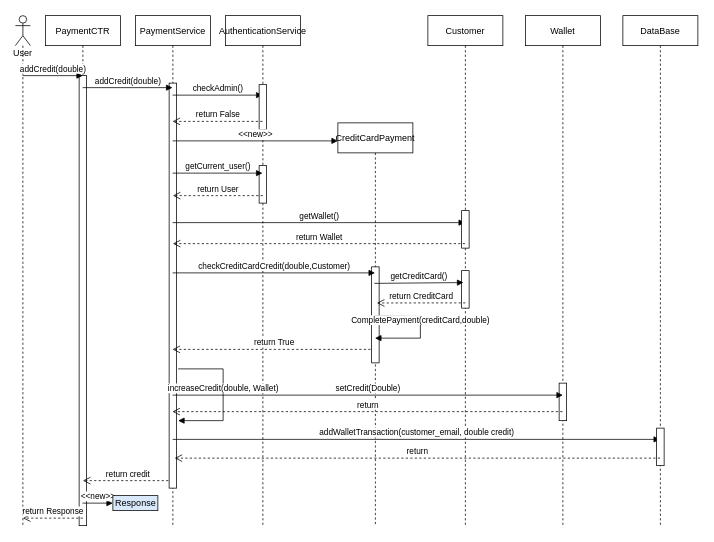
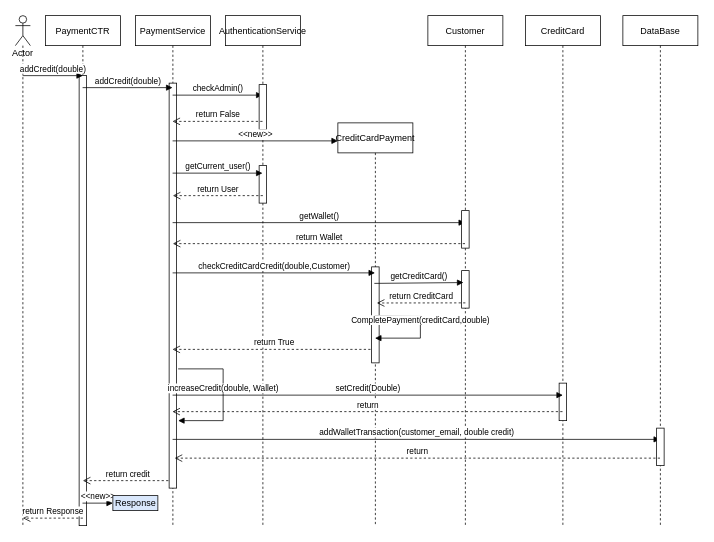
  <mxCell id="0" />
  <mxCell id="1" parent="0" />
  <mxCell id="2" value="PaymentCTR" style="shape=umlLifeline;perimeter=lifelinePerimeter;container=1;collapsible=0;recursiveResize=0;rounded=0;shadow=0;strokeWidth=1;" parent="1" vertex="1"><mxGeometry x="60" y="20" width="100" height="680" as="geometry" /></mxCell>
  <mxCell id="3" value="" style="html=1;points=[];perimeter=orthogonalPerimeter;" vertex="1" parent="2"><mxGeometry x="45" y="80" width="10" height="600" as="geometry" /></mxCell>
- <mxCell id="4" value="User" style="shape=umlLifeline;participant=umlActor;perimeter=lifelinePerimeter;whiteSpace=wrap;html=1;container=1;collapsible=0;recursiveResize=0;verticalAlign=top;spacingTop=36;outlineConnect=0;" parent="1" vertex="1"><mxGeometry x="20" y="20" width="20" height="680" as="geometry" /></mxCell>
+ <mxCell id="4" value="Actor" style="shape=umlLifeline;participant=umlActor;perimeter=lifelinePerimeter;whiteSpace=wrap;html=1;container=1;collapsible=0;recursiveResize=0;verticalAlign=top;spacingTop=36;outlineConnect=0;" parent="1" vertex="1"><mxGeometry x="20" y="20" width="20" height="680" as="geometry" /></mxCell>
  <mxCell id="5" value="addCredit(double)" style="html=1;verticalAlign=bottom;endArrow=block;rounded=0;" parent="1" edge="1"><mxGeometry width="80" relative="1" as="geometry"><mxPoint x="29.63" y="100" as="sourcePoint" /><mxPoint x="110" y="100" as="targetPoint" /></mxGeometry></mxCell>
  <mxCell id="6" value="PaymentService" style="shape=umlLifeline;perimeter=lifelinePerimeter;container=1;collapsible=0;recursiveResize=0;rounded=0;shadow=0;strokeWidth=1;" vertex="1" parent="1"><mxGeometry x="180" y="20" width="100" height="680" as="geometry" /></mxCell>
  <mxCell id="7" value="return credit" style="html=1;verticalAlign=bottom;endArrow=open;dashed=1;endSize=8;rounded=0;" edge="1" parent="6"><mxGeometry relative="1" as="geometry"><mxPoint x="50" y="620" as="sourcePoint" /><mxPoint x="-70" y="620" as="targetPoint" /></mxGeometry></mxCell>
  <mxCell id="8" value="" style="html=1;points=[];perimeter=orthogonalPerimeter;" vertex="1" parent="6"><mxGeometry x="45" y="90" width="10" height="540" as="geometry" /></mxCell>
  <mxCell id="9" value="addCredit(double)" style="html=1;verticalAlign=bottom;endArrow=block;rounded=0;" edge="1" parent="1" target="6"><mxGeometry width="80" relative="1" as="geometry"><mxPoint x="109.63" y="116" as="sourcePoint" /><mxPoint x="190" y="116" as="targetPoint" /></mxGeometry></mxCell>
  <mxCell id="10" value="checkAdmin()" style="html=1;verticalAlign=bottom;endArrow=block;rounded=0;" edge="1" parent="1"><mxGeometry width="80" relative="1" as="geometry"><mxPoint x="229.63" y="126" as="sourcePoint" /><mxPoint x="349.5" y="126" as="targetPoint" /></mxGeometry></mxCell>
  <mxCell id="11" value="AuthenticationService" style="shape=umlLifeline;perimeter=lifelinePerimeter;container=1;collapsible=0;recursiveResize=0;rounded=0;shadow=0;strokeWidth=1;" vertex="1" parent="1"><mxGeometry x="300" y="20" width="100" height="680" as="geometry" /></mxCell>
  <mxCell id="12" value="" style="html=1;points=[];perimeter=orthogonalPerimeter;" vertex="1" parent="11"><mxGeometry x="45" y="92" width="10" height="60" as="geometry" /></mxCell>
  <mxCell id="13" value="" style="html=1;points=[];perimeter=orthogonalPerimeter;" vertex="1" parent="11"><mxGeometry x="45" y="200" width="10" height="50" as="geometry" /></mxCell>
  <mxCell id="14" value="return False" style="html=1;verticalAlign=bottom;endArrow=open;dashed=1;endSize=8;rounded=0;" edge="1" parent="1"><mxGeometry relative="1" as="geometry"><mxPoint x="349.5" y="161" as="sourcePoint" /><mxPoint x="229.5" y="161" as="targetPoint" /></mxGeometry></mxCell>
  <mxCell id="15" value="&amp;lt;&amp;lt;new&amp;gt;&amp;gt;" style="html=1;verticalAlign=bottom;endArrow=block;rounded=0;" edge="1" parent="1"><mxGeometry width="80" relative="1" as="geometry"><mxPoint x="229.63" y="187" as="sourcePoint" /><mxPoint x="450" y="187" as="targetPoint" /></mxGeometry></mxCell>
  <mxCell id="16" value="CreditCardPayment" style="shape=umlLifeline;perimeter=lifelinePerimeter;container=1;collapsible=0;recursiveResize=0;rounded=0;shadow=0;strokeWidth=1;" vertex="1" parent="1"><mxGeometry x="450" y="163" width="100" height="537" as="geometry" /></mxCell>
  <mxCell id="17" value="return True" style="html=1;verticalAlign=bottom;endArrow=open;dashed=1;endSize=8;rounded=0;" edge="1" parent="16" target="6"><mxGeometry relative="1" as="geometry"><mxPoint x="49.5" y="302.0" as="sourcePoint" /><mxPoint x="-100" y="302" as="targetPoint" /></mxGeometry></mxCell>
  <mxCell id="18" value="" style="html=1;points=[];perimeter=orthogonalPerimeter;" vertex="1" parent="16"><mxGeometry x="45" y="192" width="10" height="128" as="geometry" /></mxCell>
  <mxCell id="19" value="getCurrent_user()" style="html=1;verticalAlign=bottom;endArrow=block;rounded=0;" edge="1" parent="1" target="11"><mxGeometry width="80" relative="1" as="geometry"><mxPoint x="229.63" y="230" as="sourcePoint" /><mxPoint x="630" y="230" as="targetPoint" /></mxGeometry></mxCell>
  <mxCell id="20" value="return User" style="html=1;verticalAlign=bottom;endArrow=open;dashed=1;endSize=8;rounded=0;" edge="1" parent="1"><mxGeometry relative="1" as="geometry"><mxPoint x="350" y="260" as="sourcePoint" /><mxPoint x="230" y="260" as="targetPoint" /></mxGeometry></mxCell>
  <mxCell id="21" value="getWallet()" style="html=1;verticalAlign=bottom;endArrow=block;rounded=0;" edge="1" parent="1" target="22"><mxGeometry width="80" relative="1" as="geometry"><mxPoint x="229.63" y="296" as="sourcePoint" /><mxPoint x="750" y="300" as="targetPoint" /></mxGeometry></mxCell>
  <mxCell id="22" value="Customer" style="shape=umlLifeline;perimeter=lifelinePerimeter;container=1;collapsible=0;recursiveResize=0;rounded=0;shadow=0;strokeWidth=1;" vertex="1" parent="1"><mxGeometry x="570" y="20" width="100" height="680" as="geometry" /></mxCell>
  <mxCell id="23" value="" style="html=1;points=[];perimeter=orthogonalPerimeter;" vertex="1" parent="22"><mxGeometry x="45" y="260" width="10" height="50" as="geometry" /></mxCell>
  <mxCell id="24" value="" style="html=1;points=[];perimeter=orthogonalPerimeter;" vertex="1" parent="22"><mxGeometry x="45" y="340" width="10" height="50" as="geometry" /></mxCell>
  <mxCell id="25" value="return Wallet" style="html=1;verticalAlign=bottom;endArrow=open;dashed=1;endSize=8;rounded=0;" edge="1" parent="1" source="22"><mxGeometry relative="1" as="geometry"><mxPoint x="629.5" y="324" as="sourcePoint" /><mxPoint x="230" y="324" as="targetPoint" /></mxGeometry></mxCell>
  <mxCell id="26" value="checkCreditCardCredit(double,Customer)" style="html=1;verticalAlign=bottom;endArrow=block;rounded=0;" edge="1" parent="1" target="16"><mxGeometry width="80" relative="1" as="geometry"><mxPoint x="229.63" y="363" as="sourcePoint" /><mxPoint x="450" y="363" as="targetPoint" /></mxGeometry></mxCell>
  <mxCell id="27" value="return CreditCard" style="html=1;verticalAlign=bottom;endArrow=open;dashed=1;endSize=8;rounded=0;entryX=0.52;entryY=0.726;entryDx=0;entryDy=0;entryPerimeter=0;" edge="1" parent="1"><mxGeometry relative="1" as="geometry"><mxPoint x="620" y="403" as="sourcePoint" /><mxPoint x="502" y="403.142" as="targetPoint" /></mxGeometry></mxCell>
  <mxCell id="28" value="getCreditCard()" style="html=1;verticalAlign=bottom;endArrow=block;rounded=0;entryX=0.474;entryY=0.845;entryDx=0;entryDy=0;entryPerimeter=0;" edge="1" parent="1"><mxGeometry width="80" relative="1" as="geometry"><mxPoint x="498.63" y="377" as="sourcePoint" /><mxPoint x="617.4" y="375.9" as="targetPoint" /></mxGeometry></mxCell>
  <mxCell id="29" value="CompletePayment(creditCard,double)" style="html=1;verticalAlign=bottom;endArrow=block;rounded=0;exitX=0.49;exitY=0.808;exitDx=0;exitDy=0;exitPerimeter=0;" edge="1" parent="1"><mxGeometry width="80" relative="1" as="geometry"><mxPoint x="499" y="420.136" as="sourcePoint" /><mxPoint x="499.5" y="450" as="targetPoint" /><Array as="points"><mxPoint x="560" y="421" /><mxPoint x="560" y="450" /></Array></mxGeometry></mxCell>
  <mxCell id="30" value="increaseCredit(double, Wallet)" style="html=1;verticalAlign=bottom;endArrow=block;rounded=0;" edge="1" parent="1"><mxGeometry width="80" relative="1" as="geometry"><mxPoint x="237" y="491" as="sourcePoint" /><mxPoint x="237" y="560" as="targetPoint" /><Array as="points"><mxPoint x="297" y="491" /><mxPoint x="297" y="560" /></Array></mxGeometry></mxCell>
- <mxCell id="31" value="Wallet" style="shape=umlLifeline;perimeter=lifelinePerimeter;container=1;collapsible=0;recursiveResize=0;rounded=0;shadow=0;strokeWidth=1;" vertex="1" parent="1"><mxGeometry x="700" y="20" width="100" height="680" as="geometry" /></mxCell>
+ <mxCell id="31" value="CreditCard" style="shape=umlLifeline;perimeter=lifelinePerimeter;container=1;collapsible=0;recursiveResize=0;rounded=0;shadow=0;strokeWidth=1;" vertex="1" parent="1"><mxGeometry x="700" y="20" width="100" height="680" as="geometry" /></mxCell>
  <mxCell id="32" value="" style="html=1;points=[];perimeter=orthogonalPerimeter;" vertex="1" parent="31"><mxGeometry x="45" y="490" width="10" height="50" as="geometry" /></mxCell>
  <mxCell id="33" value="setCredit(Double)" style="html=1;verticalAlign=bottom;endArrow=block;rounded=0;" edge="1" parent="1"><mxGeometry width="80" relative="1" as="geometry"><mxPoint x="229.63" y="526" as="sourcePoint" /><mxPoint x="750" y="526" as="targetPoint" /></mxGeometry></mxCell>
  <mxCell id="34" value="return" style="html=1;verticalAlign=bottom;endArrow=open;dashed=1;endSize=8;rounded=0;" edge="1" parent="1"><mxGeometry relative="1" as="geometry"><mxPoint x="749.5" y="548" as="sourcePoint" /><mxPoint x="229.389" y="548" as="targetPoint" /></mxGeometry></mxCell>
  <mxCell id="35" value="addWalletTransaction(customer_email, double credit)" style="html=1;verticalAlign=bottom;endArrow=block;rounded=0;" edge="1" parent="1"><mxGeometry width="80" relative="1" as="geometry"><mxPoint x="229.63" y="585" as="sourcePoint" /><mxPoint x="879.5" y="585" as="targetPoint" /></mxGeometry></mxCell>
  <mxCell id="36" value="DataBase" style="shape=umlLifeline;perimeter=lifelinePerimeter;container=1;collapsible=0;recursiveResize=0;rounded=0;shadow=0;strokeWidth=1;" vertex="1" parent="1"><mxGeometry x="830" y="20" width="100" height="680" as="geometry" /></mxCell>
  <mxCell id="37" value="" style="html=1;points=[];perimeter=orthogonalPerimeter;" vertex="1" parent="36"><mxGeometry x="45" y="550" width="10" height="50" as="geometry" /></mxCell>
  <mxCell id="38" value="return" style="html=1;verticalAlign=bottom;endArrow=open;dashed=1;endSize=8;rounded=0;" edge="1" parent="1"><mxGeometry relative="1" as="geometry"><mxPoint x="879.5" y="610" as="sourcePoint" /><mxPoint x="232.389" y="610" as="targetPoint" /></mxGeometry></mxCell>
  <mxCell id="39" value="&amp;lt;&amp;lt;new&amp;gt;&amp;gt;" style="html=1;verticalAlign=bottom;endArrow=block;rounded=0;" edge="1" parent="1" source="2"><mxGeometry width="80" relative="1" as="geometry"><mxPoint x="59.63" y="657" as="sourcePoint" /><mxPoint x="150" y="670" as="targetPoint" /></mxGeometry></mxCell>
  <mxCell id="40" value="Response" style="html=1;fillColor=#dae8fc;" vertex="1" parent="1"><mxGeometry x="150" y="660" width="60" height="20" as="geometry" /></mxCell>
  <mxCell id="41" value="return Response" style="html=1;verticalAlign=bottom;endArrow=open;dashed=1;endSize=8;rounded=0;" edge="1" parent="1"><mxGeometry relative="1" as="geometry"><mxPoint x="110" y="690" as="sourcePoint" /><mxPoint x="30" y="690" as="targetPoint" /></mxGeometry></mxCell>
